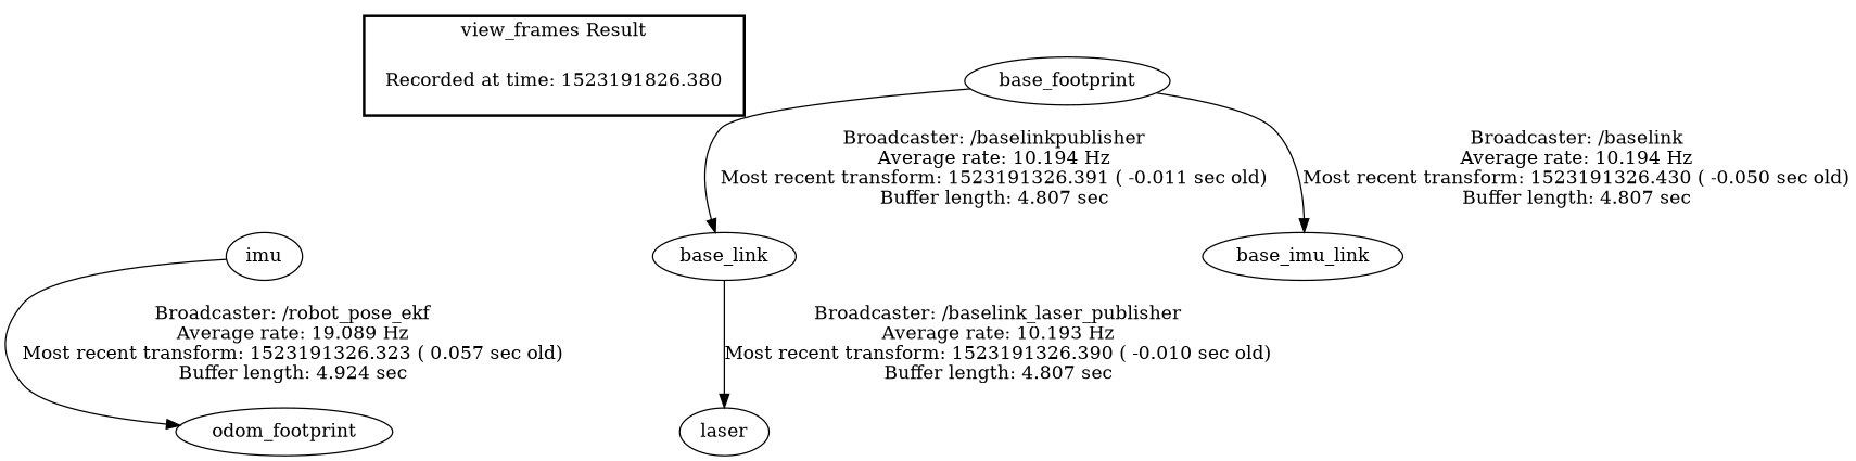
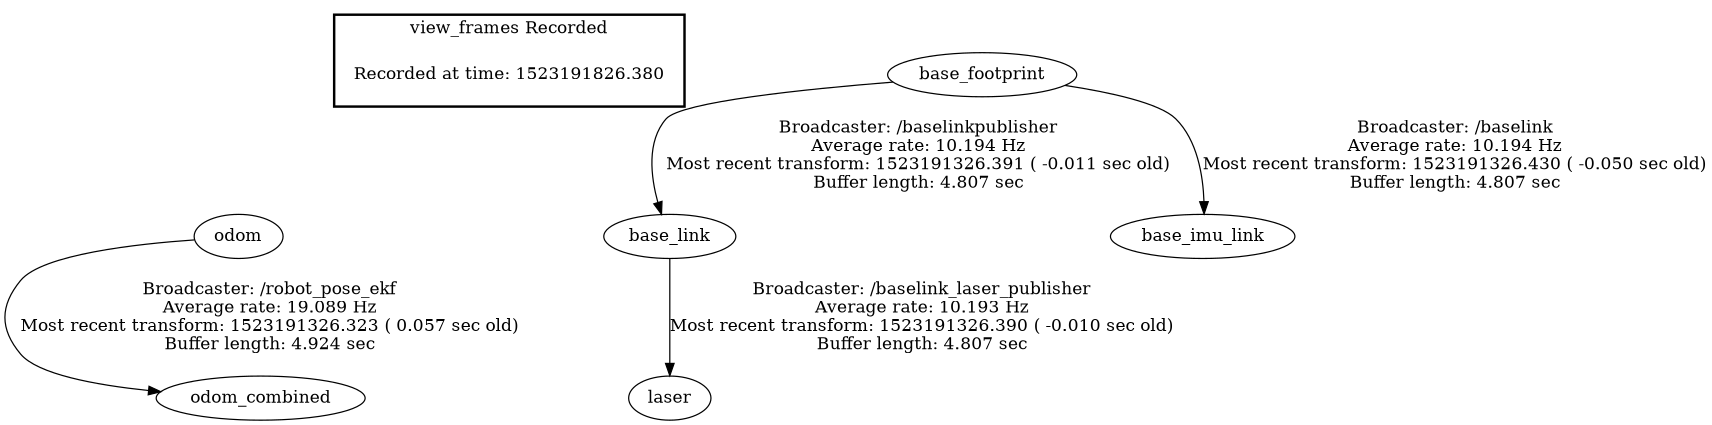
  digraph {
    n1 [label="Recorded at time: 1523191826.380" shape=plaintext]
-   odom [label=imu]
-   odom_combined [label=odom_footprint]
+   odom
+   odom_combined
    base_footprint
    base_link
    base_imu_link
    laser
    subgraph cluster_1 {
      color=black
-     label="view_frames Result"
+     label="view_frames Recorded"
      style=bold
      n1
    }
    n1 -> odom [style=invis]
    n1 -> odom_combined [style=invis]
    odom -> odom_combined [label="Broadcaster: /robot_pose_ekf\nAverage rate: 19.089 Hz\nMost recent transform: 1523191326.323 ( 0.057 sec old)\nBuffer length: 4.924 sec\n"]
    base_footprint -> base_link [label="Broadcaster: /baselinkpublisher\nAverage rate: 10.194 Hz\nMost recent transform: 1523191326.391 ( -0.011 sec old)\nBuffer length: 4.807 sec\n"]
    base_footprint -> base_imu_link [label="Broadcaster: /baselink\nAverage rate: 10.194 Hz\nMost recent transform: 1523191326.430 ( -0.050 sec old)\nBuffer length: 4.807 sec\n"]
    base_link -> laser [label="Broadcaster: /baselink_laser_publisher\nAverage rate: 10.193 Hz\nMost recent transform: 1523191326.390 ( -0.010 sec old)\nBuffer length: 4.807 sec\n"]
  }
